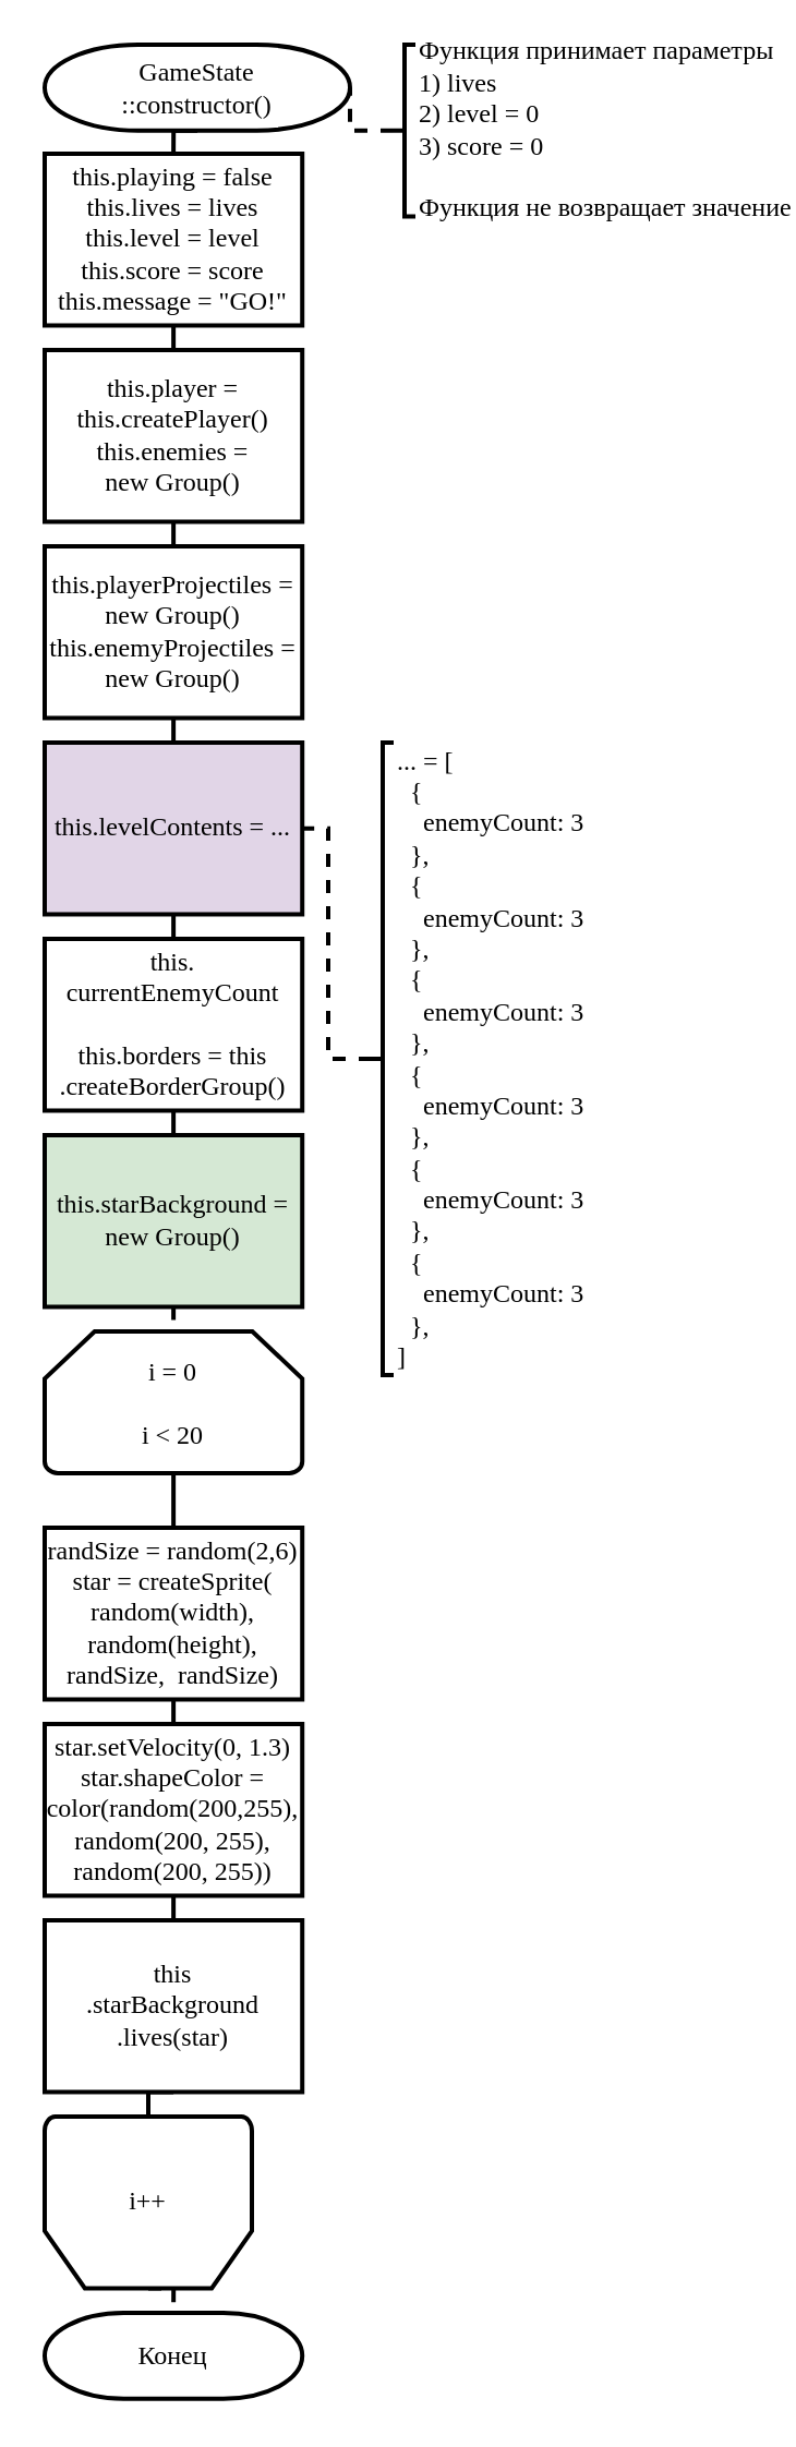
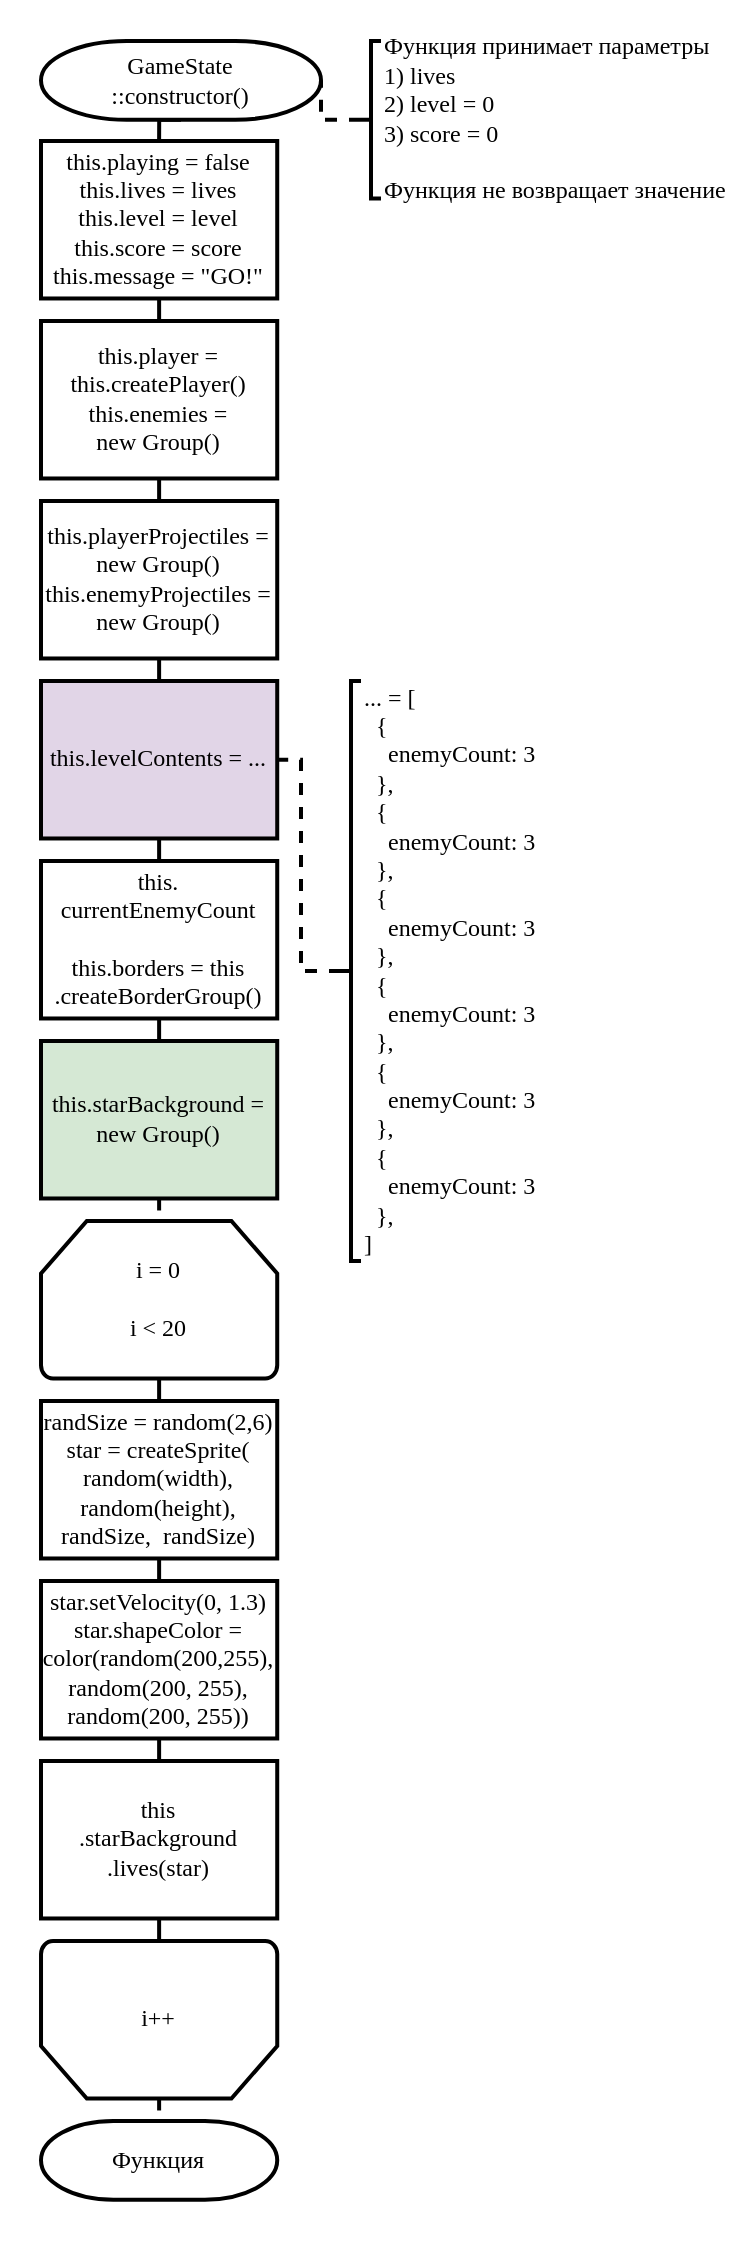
  <mxCell id="0" />
  <mxCell id="1" parent="0" />
  <mxCell id="2" style="edgeStyle=orthogonalEdgeStyle;rounded=0;orthogonalLoop=1;jettySize=auto;html=1;exitX=0.5;exitY=1;exitDx=0;exitDy=0;exitPerimeter=0;entryX=0.5;entryY=0;entryDx=0;entryDy=0;endArrow=none;endFill=0;strokeWidth=2;fontFamily=Times New Roman;" edge="1" parent="1" source="3" target="5"><mxGeometry relative="1" as="geometry" /></mxCell>
  <mxCell id="3" value="GameState&lt;br&gt;::constructor()" style="strokeWidth=2;html=1;shape=mxgraph.flowchart.terminator;whiteSpace=wrap;fontFamily=Times New Roman;" vertex="1" parent="1"><mxGeometry x="20" y="20" width="140" height="39.37" as="geometry" /></mxCell>
  <mxCell id="4" style="edgeStyle=orthogonalEdgeStyle;rounded=0;orthogonalLoop=1;jettySize=auto;html=1;exitX=0.5;exitY=1;exitDx=0;exitDy=0;entryX=0.5;entryY=0;entryDx=0;entryDy=0;endArrow=none;endFill=0;strokeWidth=2;fontFamily=Times New Roman;" edge="1" parent="1" source="5" target="7"><mxGeometry relative="1" as="geometry" /></mxCell>
  <mxCell id="5" value="this.playing = false&lt;br&gt;this.lives = lives&lt;br&gt;this.level = level&lt;br&gt;this.score = score&lt;br&gt;this.message = &quot;GO!&quot;" style="rounded=0;whiteSpace=wrap;html=1;absoluteArcSize=1;arcSize=14;strokeWidth=2;fontFamily=Times New Roman;" vertex="1" parent="1"><mxGeometry x="20" y="70" width="118.11" height="78.74" as="geometry" /></mxCell>
  <mxCell id="6" style="edgeStyle=orthogonalEdgeStyle;rounded=0;orthogonalLoop=1;jettySize=auto;html=1;exitX=0.5;exitY=1;exitDx=0;exitDy=0;entryX=0.5;entryY=0;entryDx=0;entryDy=0;endArrow=none;endFill=0;strokeWidth=2;fontFamily=Times New Roman;" edge="1" parent="1" source="7" target="9"><mxGeometry relative="1" as="geometry" /></mxCell>
  <mxCell id="7" value="this.player = this.createPlayer()&lt;br&gt;this.enemies =&lt;br&gt;new Group()" style="rounded=0;whiteSpace=wrap;html=1;absoluteArcSize=1;arcSize=14;strokeWidth=2;fontFamily=Times New Roman;" vertex="1" parent="1"><mxGeometry x="20" y="160" width="118.11" height="78.74" as="geometry" /></mxCell>
  <mxCell id="8" style="edgeStyle=orthogonalEdgeStyle;rounded=0;orthogonalLoop=1;jettySize=auto;html=1;exitX=0.5;exitY=1;exitDx=0;exitDy=0;entryX=0.5;entryY=0;entryDx=0;entryDy=0;endArrow=none;endFill=0;strokeWidth=2;fontFamily=Times New Roman;" edge="1" parent="1" source="9" target="11"><mxGeometry relative="1" as="geometry" /></mxCell>
  <mxCell id="9" value="this.playerProjectiles =&lt;br&gt;new Group()&lt;br&gt;this.enemyProjectiles =&lt;br&gt;new Group()" style="rounded=0;whiteSpace=wrap;html=1;absoluteArcSize=1;arcSize=14;strokeWidth=2;fontFamily=Times New Roman;" vertex="1" parent="1"><mxGeometry x="20" y="250" width="118.11" height="78.74" as="geometry" /></mxCell>
  <mxCell id="10" style="edgeStyle=orthogonalEdgeStyle;rounded=0;orthogonalLoop=1;jettySize=auto;html=1;exitX=0.5;exitY=1;exitDx=0;exitDy=0;entryX=0.5;entryY=0;entryDx=0;entryDy=0;endArrow=none;endFill=0;strokeWidth=2;fontFamily=Times New Roman;" edge="1" parent="1" source="11" target="15"><mxGeometry relative="1" as="geometry" /></mxCell>
  <mxCell id="11" value="this.levelContents = ..." style="rounded=0;whiteSpace=wrap;html=1;absoluteArcSize=1;arcSize=14;strokeWidth=2;fontFamily=Times New Roman;fillColor=#e1d5e7;" vertex="1" parent="1"><mxGeometry x="20" y="340" width="118.11" height="78.74" as="geometry" /></mxCell>
  <mxCell id="12" style="edgeStyle=orthogonalEdgeStyle;rounded=0;orthogonalLoop=1;jettySize=auto;html=1;exitX=0;exitY=0.5;exitDx=0;exitDy=0;exitPerimeter=0;entryX=1;entryY=0.5;entryDx=0;entryDy=0;fontFamily=Times New Roman;endArrow=none;endFill=0;strokeWidth=2;dashed=1;" edge="1" parent="1" source="13" target="11"><mxGeometry relative="1" as="geometry" /></mxCell>
  <mxCell id="13" value="... = [&lt;br&gt;&amp;nbsp; {&lt;br&gt;&amp;nbsp; &amp;nbsp; enemyCount: 3&lt;br&gt;&amp;nbsp; },&lt;br&gt;&amp;nbsp; {&lt;br&gt;&amp;nbsp; &amp;nbsp; enemyCount: 3&lt;br&gt;&amp;nbsp; },&lt;br&gt;&amp;nbsp; {&lt;br&gt;&amp;nbsp; &amp;nbsp; enemyCount: 3&lt;br&gt;&amp;nbsp; },&lt;br&gt;&amp;nbsp; {&lt;br&gt;&amp;nbsp; &amp;nbsp; enemyCount: 3&lt;br&gt;&amp;nbsp; },&lt;br&gt;&amp;nbsp; {&lt;br&gt;&amp;nbsp; &amp;nbsp; enemyCount: 3&lt;br&gt;&amp;nbsp; },&lt;br&gt;&amp;nbsp; {&lt;br&gt;&amp;nbsp; &amp;nbsp; enemyCount: 3&lt;br&gt;&amp;nbsp; },&lt;br&gt;]" style="strokeWidth=2;html=1;shape=mxgraph.flowchart.annotation_2;align=left;labelPosition=right;pointerEvents=1;rounded=0;fontFamily=Times New Roman;" vertex="1" parent="1"><mxGeometry x="170" y="340" width="10" height="290" as="geometry" /></mxCell>
  <mxCell id="14" style="edgeStyle=orthogonalEdgeStyle;rounded=0;orthogonalLoop=1;jettySize=auto;html=1;exitX=0.5;exitY=1;exitDx=0;exitDy=0;entryX=0.5;entryY=0;entryDx=0;entryDy=0;endArrow=none;endFill=0;strokeWidth=2;fontFamily=Times New Roman;" edge="1" parent="1" source="15" target="17"><mxGeometry relative="1" as="geometry" /></mxCell>
  <mxCell id="15" value="this.&lt;br&gt;currentEnemyCount&lt;br&gt;&lt;br&gt;this.borders = this&lt;br&gt;.createBorderGroup()" style="rounded=0;whiteSpace=wrap;html=1;absoluteArcSize=1;arcSize=14;strokeWidth=2;fontFamily=Times New Roman;" vertex="1" parent="1"><mxGeometry x="20" y="430" width="118.11" height="78.74" as="geometry" /></mxCell>
  <mxCell id="16" style="edgeStyle=orthogonalEdgeStyle;rounded=0;orthogonalLoop=1;jettySize=auto;html=1;exitX=0.5;exitY=1;exitDx=0;exitDy=0;entryX=0.5;entryY=0;entryDx=0;entryDy=0;entryPerimeter=0;endArrow=none;endFill=0;strokeWidth=2;fontFamily=Times New Roman;dashed=1;" edge="1" parent="1" source="17" target="19"><mxGeometry relative="1" as="geometry" /></mxCell>
  <mxCell id="17" value="this.starBackground = new Group()" style="rounded=0;whiteSpace=wrap;html=1;absoluteArcSize=1;arcSize=14;strokeWidth=2;fontFamily=Times New Roman;fillColor=#d5e8d4;" vertex="1" parent="1"><mxGeometry x="20" y="520" width="118.11" height="78.74" as="geometry" /></mxCell>
  <mxCell id="18" style="edgeStyle=orthogonalEdgeStyle;rounded=0;orthogonalLoop=1;jettySize=auto;html=1;exitX=0.5;exitY=1;exitDx=0;exitDy=0;exitPerimeter=0;entryX=0.5;entryY=0;entryDx=0;entryDy=0;endArrow=none;endFill=0;strokeWidth=2;fontFamily=Times New Roman;" edge="1" parent="1" source="19" target="21"><mxGeometry relative="1" as="geometry" /></mxCell>
- <mxCell id="19" value="i = 0&lt;br&gt;&lt;br&gt;i &amp;lt; 20" style="strokeWidth=2;html=1;shape=mxgraph.flowchart.loop_limit;whiteSpace=wrap;rounded=0;fontFamily=Times New Roman;" vertex="1" parent="1"><mxGeometry x="20" y="610" width="118.11" height="65" as="geometry" /></mxCell>
+ <mxCell id="19" value="i = 0&lt;br&gt;&lt;br&gt;i &amp;lt; 20" style="strokeWidth=2;html=1;shape=mxgraph.flowchart.loop_limit;whiteSpace=wrap;rounded=0;fontFamily=Times New Roman;" vertex="1" parent="1"><mxGeometry x="20" y="610" width="118.11" height="78.74" as="geometry" /></mxCell>
  <mxCell id="20" style="edgeStyle=orthogonalEdgeStyle;rounded=0;orthogonalLoop=1;jettySize=auto;html=1;exitX=0.5;exitY=1;exitDx=0;exitDy=0;entryX=0.5;entryY=0;entryDx=0;entryDy=0;endArrow=none;endFill=0;strokeWidth=2;fontFamily=Times New Roman;" edge="1" parent="1" source="21" target="23"><mxGeometry relative="1" as="geometry" /></mxCell>
  <mxCell id="21" value="randSize = random(2,6)&lt;br&gt;star = createSprite(&lt;br&gt;random(width), random(height), randSize,&amp;nbsp; randSize)" style="rounded=0;whiteSpace=wrap;html=1;absoluteArcSize=1;arcSize=14;strokeWidth=2;fontFamily=Times New Roman;" vertex="1" parent="1"><mxGeometry x="20" y="700" width="118.11" height="78.74" as="geometry" /></mxCell>
  <mxCell id="22" style="edgeStyle=orthogonalEdgeStyle;rounded=0;orthogonalLoop=1;jettySize=auto;html=1;exitX=0.5;exitY=1;exitDx=0;exitDy=0;entryX=0.5;entryY=0;entryDx=0;entryDy=0;endArrow=none;endFill=0;strokeWidth=2;fontFamily=Times New Roman;" edge="1" parent="1" source="23" target="25"><mxGeometry relative="1" as="geometry" /></mxCell>
  <mxCell id="23" value="star.setVelocity(0, 1.3)&lt;br&gt;star.shapeColor = color(random(200,255), random(200, 255), random(200, 255))" style="rounded=0;whiteSpace=wrap;html=1;absoluteArcSize=1;arcSize=14;strokeWidth=2;fontFamily=Times New Roman;" vertex="1" parent="1"><mxGeometry x="20" y="790" width="118.11" height="78.74" as="geometry" /></mxCell>
  <mxCell id="24" style="edgeStyle=orthogonalEdgeStyle;rounded=0;orthogonalLoop=1;jettySize=auto;html=1;exitX=0.5;exitY=1;exitDx=0;exitDy=0;entryX=0.5;entryY=1;entryDx=0;entryDy=0;entryPerimeter=0;endArrow=none;endFill=0;strokeWidth=2;fontFamily=Times New Roman;" edge="1" parent="1" source="25" target="30"><mxGeometry relative="1" as="geometry" /></mxCell>
  <mxCell id="25" value="this&lt;br&gt;.starBackground&lt;br&gt;.lives(star)" style="rounded=0;whiteSpace=wrap;html=1;absoluteArcSize=1;arcSize=14;strokeWidth=2;fontFamily=Times New Roman;" vertex="1" parent="1"><mxGeometry x="20" y="880" width="118.11" height="78.74" as="geometry" /></mxCell>
- <mxCell id="26" value="Конец" style="strokeWidth=2;html=1;shape=mxgraph.flowchart.terminator;whiteSpace=wrap;fontFamily=Times New Roman;" vertex="1" parent="1"><mxGeometry x="20" y="1060" width="118.11" height="39.37" as="geometry" /></mxCell>
+ <mxCell id="26" value="Функция" style="strokeWidth=2;html=1;shape=mxgraph.flowchart.terminator;whiteSpace=wrap;fontFamily=Times New Roman;" vertex="1" parent="1"><mxGeometry x="20" y="1060" width="118.11" height="39.37" as="geometry" /></mxCell>
  <mxCell id="27" style="edgeStyle=orthogonalEdgeStyle;rounded=0;orthogonalLoop=1;jettySize=auto;html=1;exitX=0;exitY=0.5;exitDx=0;exitDy=0;exitPerimeter=0;entryX=1;entryY=0.5;entryDx=0;entryDy=0;entryPerimeter=0;dashed=1;endArrow=none;endFill=0;strokeWidth=2;fontFamily=Times New Roman;" edge="1" parent="1" source="28" target="3"><mxGeometry relative="1" as="geometry" /></mxCell>
  <mxCell id="28" value="Функция принимает параметры&lt;br&gt;1) lives&lt;br&gt;2) level = 0&lt;br&gt;3) score = 0&lt;br&gt;&lt;br&gt;Функция не возвращает значение" style="strokeWidth=2;html=1;shape=mxgraph.flowchart.annotation_2;align=left;labelPosition=right;pointerEvents=1;rounded=0;fontFamily=Times New Roman;" vertex="1" parent="1"><mxGeometry x="180" y="20" width="10" height="78.74" as="geometry" /></mxCell>
  <mxCell id="29" style="edgeStyle=orthogonalEdgeStyle;rounded=0;orthogonalLoop=1;jettySize=auto;html=1;exitX=0.5;exitY=0;exitDx=0;exitDy=0;exitPerimeter=0;entryX=0.5;entryY=0;entryDx=0;entryDy=0;entryPerimeter=0;endArrow=none;endFill=0;strokeWidth=2;fontFamily=Times New Roman;dashed=1;" edge="1" parent="1" source="30" target="26"><mxGeometry relative="1" as="geometry" /></mxCell>
- <mxCell id="30" value="i++" style="strokeWidth=2;html=1;shape=mxgraph.flowchart.loop_limit;whiteSpace=wrap;rounded=0;fontFamily=Times New Roman;direction=west;" vertex="1" parent="1"><mxGeometry x="20" y="970" width="95" height="78.74" as="geometry" /></mxCell>
+ <mxCell id="30" value="i++" style="strokeWidth=2;html=1;shape=mxgraph.flowchart.loop_limit;whiteSpace=wrap;rounded=0;fontFamily=Times New Roman;direction=west;" vertex="1" parent="1"><mxGeometry x="20" y="970" width="118.11" height="78.74" as="geometry" /></mxCell>
